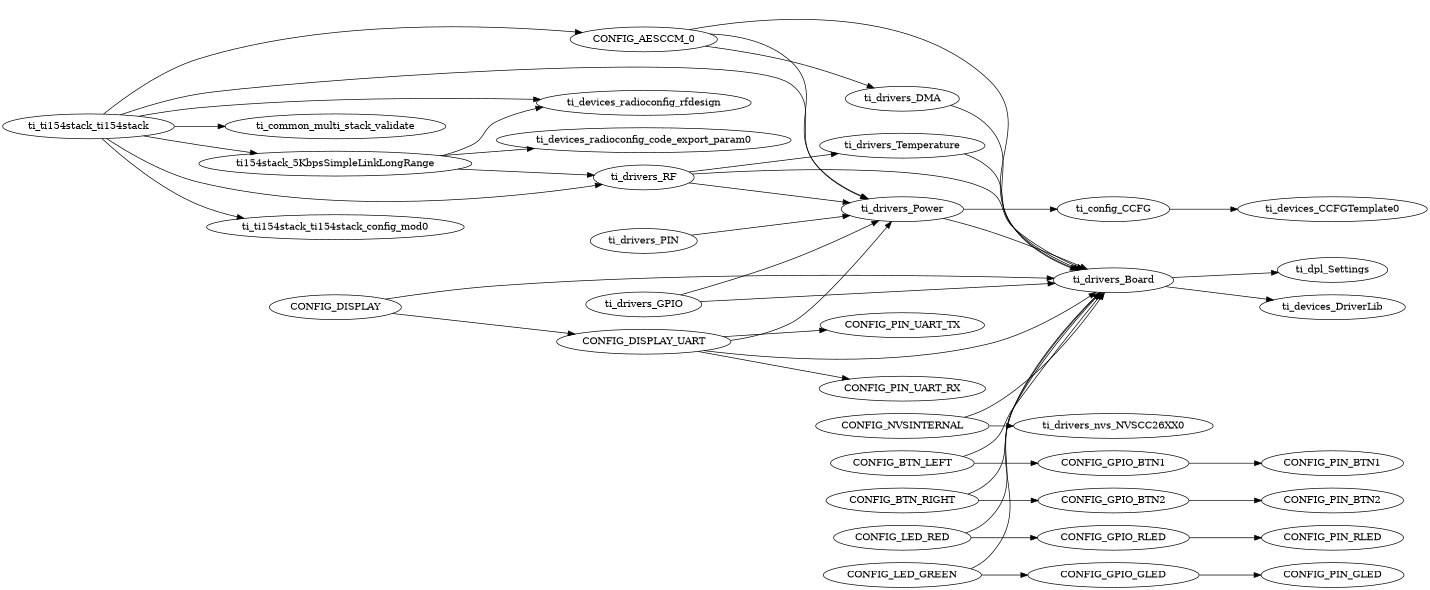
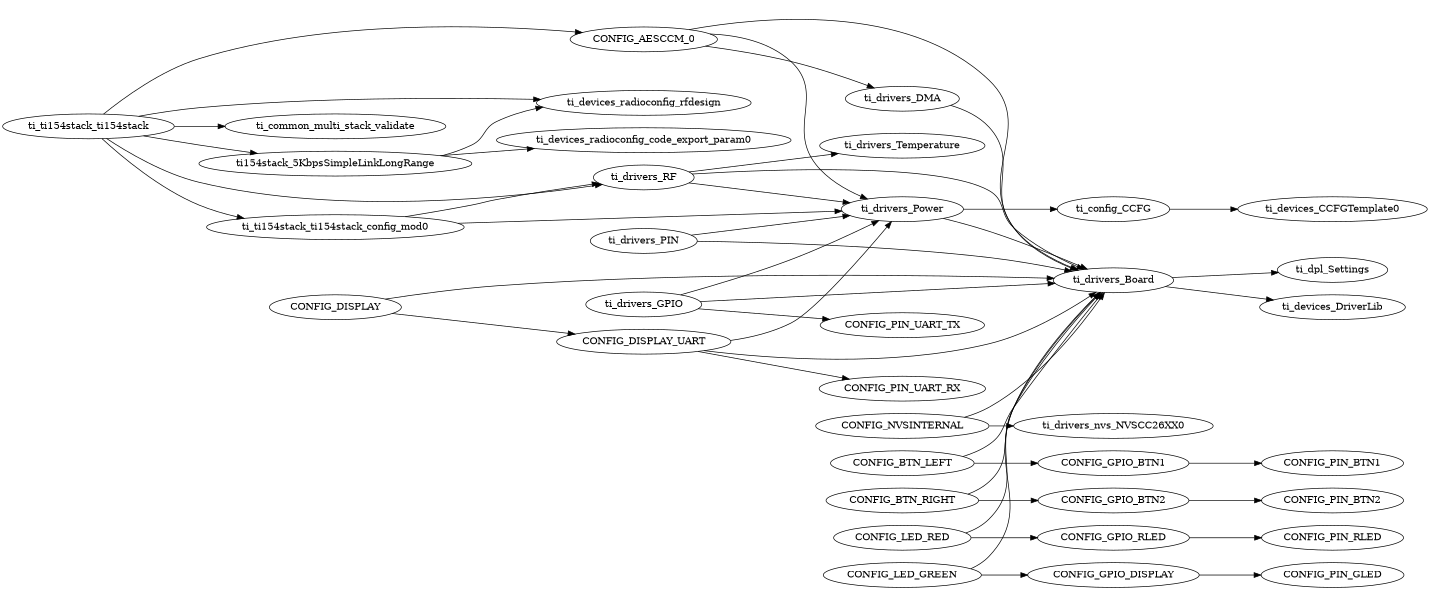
  digraph {
    fontname="DejaVu Serif"
    rankdir=LR
    node [fontname="DejaVu Serif"]
    edge [fontname="DejaVu Serif"]
    n1 [label=ti_config_CCFG]
    ti_devices_CCFGTemplate0
    ti154stack_5KbpsSimpleLinkLongRange
    ti_drivers_RF
    ti_devices_radioconfig_rfdesign
    ti_devices_radioconfig_code_export_param0
    ti_drivers_Board
    ti_drivers_Power
    ti_drivers_Temperature
    ti_devices_DriverLib
    ti_dpl_Settings
    CONFIG_DISPLAY
    CONFIG_DISPLAY_UART
    CONFIG_PIN_UART_TX
    CONFIG_PIN_UART_RX
    CONFIG_AESCCM_0
    ti_drivers_DMA
    ti_drivers_GPIO
    CONFIG_GPIO_BTN1
    CONFIG_PIN_BTN1
    CONFIG_GPIO_BTN2
    CONFIG_PIN_BTN2
    CONFIG_GPIO_RLED
    CONFIG_PIN_RLED
-   CONFIG_GPIO_GLED
+   CONFIG_GPIO_GLED [label=CONFIG_GPIO_DISPLAY]
    CONFIG_PIN_GLED
    CONFIG_NVSINTERNAL
    ti_drivers_nvs_NVSCC26XX0
    ti_drivers_PIN
    CONFIG_BTN_LEFT
    CONFIG_BTN_RIGHT
    CONFIG_LED_RED
    CONFIG_LED_GREEN
    ti_ti154stack_ti154stack
    ti_common_multi_stack_validate
    ti_ti154stack_ti154stack_config_mod0
    n1 -> ti_devices_CCFGTemplate0
-   ti154stack_5KbpsSimpleLinkLongRange -> ti_drivers_RF
+   ti_ti154stack_ti154stack_config_mod0 -> ti_drivers_RF
    ti154stack_5KbpsSimpleLinkLongRange -> ti_devices_radioconfig_rfdesign
    ti154stack_5KbpsSimpleLinkLongRange -> ti_devices_radioconfig_code_export_param0
    ti_drivers_RF -> ti_drivers_Board
    ti_drivers_RF -> ti_drivers_Power
    ti_drivers_RF -> ti_drivers_Temperature
    ti_drivers_Board -> ti_devices_DriverLib
    ti_drivers_Board -> ti_dpl_Settings
    ti_drivers_Power -> n1
    ti_drivers_Power -> ti_drivers_Board
    CONFIG_DISPLAY -> ti_drivers_Board
    CONFIG_DISPLAY -> CONFIG_DISPLAY_UART
    CONFIG_DISPLAY_UART -> ti_drivers_Board
    CONFIG_DISPLAY_UART -> ti_drivers_Power
-   CONFIG_DISPLAY_UART -> CONFIG_PIN_UART_TX
+   ti_drivers_GPIO -> CONFIG_PIN_UART_TX
    CONFIG_DISPLAY_UART -> CONFIG_PIN_UART_RX
    CONFIG_AESCCM_0 -> ti_drivers_Board
    CONFIG_AESCCM_0 -> ti_drivers_Power
    CONFIG_AESCCM_0 -> ti_drivers_DMA
    ti_drivers_DMA -> ti_drivers_Board
    ti_drivers_GPIO -> ti_drivers_Board
    ti_drivers_GPIO -> ti_drivers_Power
    CONFIG_GPIO_BTN1 -> CONFIG_PIN_BTN1
    CONFIG_GPIO_BTN2 -> CONFIG_PIN_BTN2
    CONFIG_GPIO_RLED -> CONFIG_PIN_RLED
    CONFIG_GPIO_GLED -> CONFIG_PIN_GLED
    CONFIG_NVSINTERNAL -> ti_drivers_Board
    CONFIG_NVSINTERNAL -> ti_drivers_nvs_NVSCC26XX0
-   ti_drivers_Temperature -> ti_drivers_Board
+   ti_drivers_PIN -> ti_drivers_Board
    ti_drivers_PIN -> ti_drivers_Power
    CONFIG_BTN_LEFT -> ti_drivers_Board
    CONFIG_BTN_LEFT -> CONFIG_GPIO_BTN1
    CONFIG_BTN_RIGHT -> ti_drivers_Board
    CONFIG_BTN_RIGHT -> CONFIG_GPIO_BTN2
    CONFIG_LED_RED -> ti_drivers_Board
    CONFIG_LED_RED -> CONFIG_GPIO_RLED
    CONFIG_LED_GREEN -> ti_drivers_Board
    CONFIG_LED_GREEN -> CONFIG_GPIO_GLED
    ti_ti154stack_ti154stack -> ti154stack_5KbpsSimpleLinkLongRange
    ti_ti154stack_ti154stack -> ti_drivers_RF
    ti_ti154stack_ti154stack -> ti_devices_radioconfig_rfdesign
-   ti_ti154stack_ti154stack -> ti_drivers_Power
+   ti_ti154stack_ti154stack_config_mod0 -> ti_drivers_Power
    ti_ti154stack_ti154stack -> CONFIG_AESCCM_0
    ti_ti154stack_ti154stack -> ti_common_multi_stack_validate
    ti_ti154stack_ti154stack -> ti_ti154stack_ti154stack_config_mod0
  }
